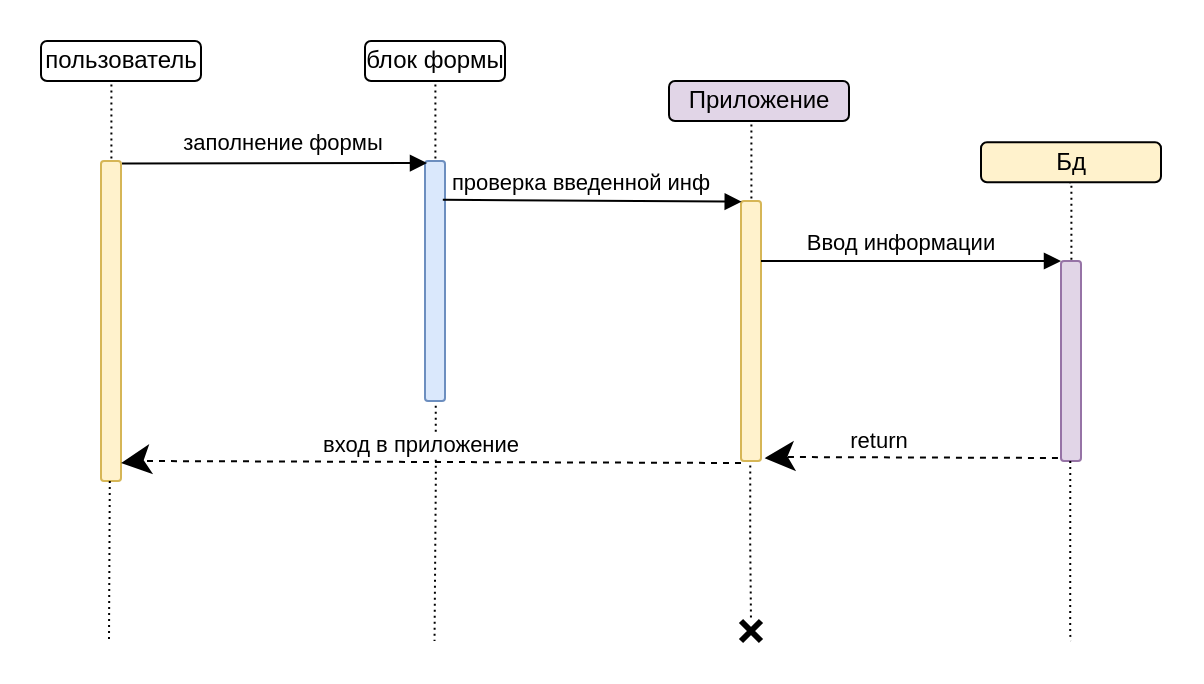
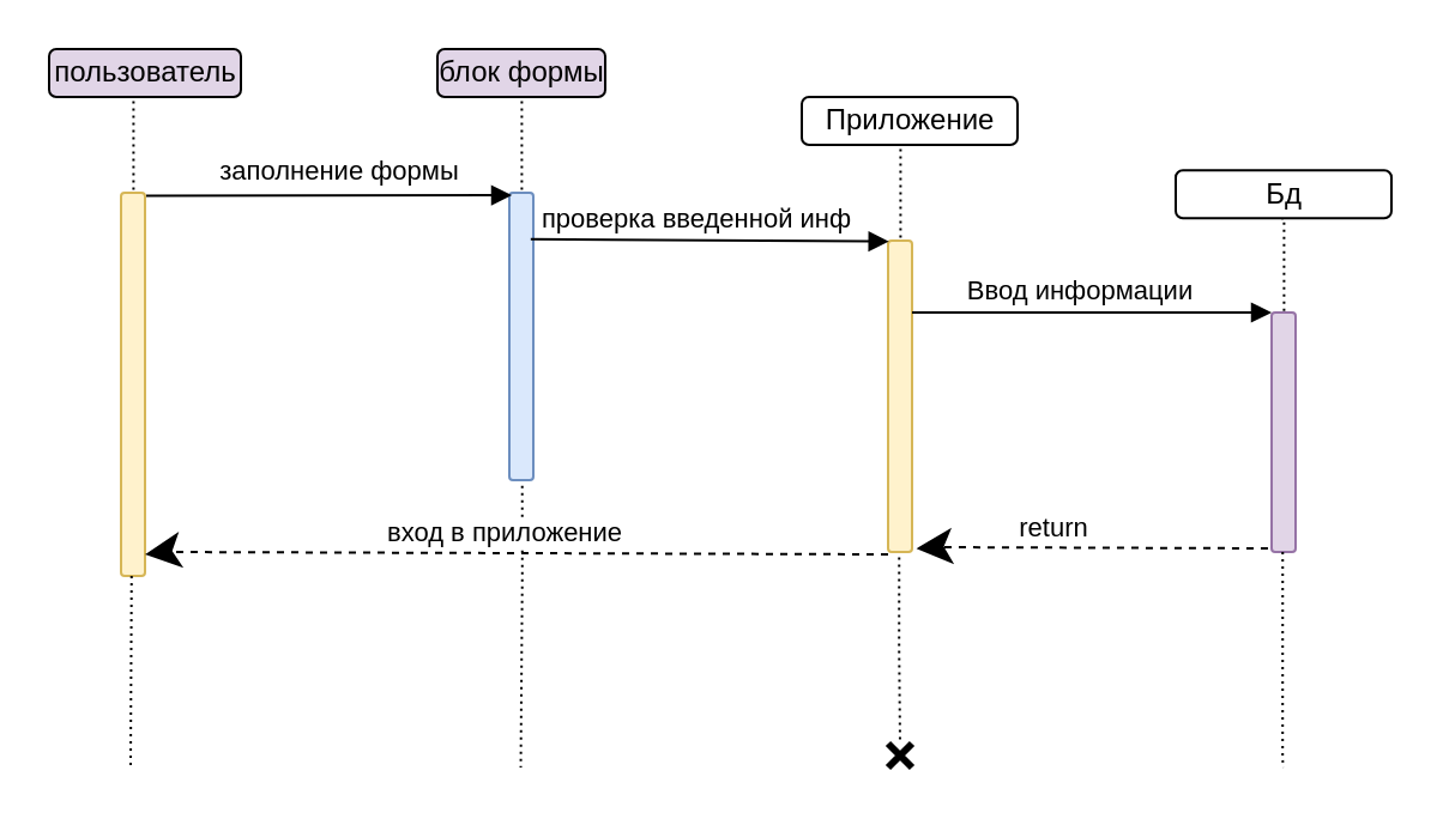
  <mxCell id="0" />
  <mxCell id="1" parent="0" />
  <mxCell id="2" value="" style="html=1;points=[];perimeter=orthogonalPerimeter;fillColor=#fff2cc;strokeColor=#d6b656;rounded=1;" vertex="1" parent="1"><mxGeometry x="50" y="80" width="10" height="160" as="geometry" /></mxCell>
  <mxCell id="3" value="" style="html=1;points=[];perimeter=orthogonalPerimeter;fillColor=#fff2cc;strokeColor=#d6b656;rounded=1;" vertex="1" parent="1"><mxGeometry x="370" y="100" width="10" height="130" as="geometry" /></mxCell>
  <mxCell id="4" value="" style="html=1;points=[];perimeter=orthogonalPerimeter;fillColor=#dae8fc;strokeColor=#6c8ebf;rounded=1;" vertex="1" parent="1"><mxGeometry x="212" y="80" width="10" height="120" as="geometry" /></mxCell>
  <mxCell id="5" value="" style="html=1;points=[];perimeter=orthogonalPerimeter;fillColor=#e1d5e7;strokeColor=#9673a6;rounded=1;" vertex="1" parent="1"><mxGeometry x="530" y="130" width="10" height="100" as="geometry" /></mxCell>
  <mxCell id="6" value="заполнение формы" style="html=1;verticalAlign=bottom;endArrow=block;rounded=0;exitX=1.051;exitY=0.008;exitDx=0;exitDy=0;exitPerimeter=0;" edge="1" source="2" parent="1"><mxGeometry x="0.054" y="1" width="80" relative="1" as="geometry"><mxPoint x="101" y="81" as="sourcePoint" /><mxPoint x="213" y="81" as="targetPoint" /><mxPoint as="offset" /></mxGeometry></mxCell>
  <mxCell id="7" value="проверка введенной инф" style="html=1;verticalAlign=bottom;endArrow=block;rounded=0;exitX=0.892;exitY=0.17;exitDx=0;exitDy=0;exitPerimeter=0;entryX=0.037;entryY=0.022;entryDx=0;entryDy=0;entryPerimeter=0;" edge="1" parent="1"><mxGeometry x="-0.075" width="80" relative="1" as="geometry"><mxPoint x="220.92" y="99.4" as="sourcePoint" /><mxPoint x="370.37" y="100.32" as="targetPoint" /><mxPoint as="offset" /></mxGeometry></mxCell>
  <mxCell id="8" value="Ввод информации" style="html=1;verticalAlign=bottom;endArrow=block;rounded=0;" edge="1" parent="1"><mxGeometry x="-0.067" width="80" relative="1" as="geometry"><mxPoint x="380" y="130" as="sourcePoint" /><mxPoint x="530" y="130" as="targetPoint" /><mxPoint as="offset" /></mxGeometry></mxCell>
  <mxCell id="9" value="" style="endArrow=classic;dashed=1;endFill=1;endSize=12;html=1;rounded=0;exitX=-0.152;exitY=0.985;exitDx=0;exitDy=0;exitPerimeter=0;entryX=1.184;entryY=0.989;entryDx=0;entryDy=0;entryPerimeter=0;" edge="1" source="5" target="3" parent="1"><mxGeometry width="160" relative="1" as="geometry"><mxPoint x="220" y="190" as="sourcePoint" /><mxPoint x="380" y="190" as="targetPoint" /><Array as="points"><mxPoint x="390" y="228" /></Array></mxGeometry></mxCell>
  <mxCell id="10" value="return" style="edgeLabel;html=1;align=center;verticalAlign=middle;resizable=0;points=[];" vertex="1" connectable="0" parent="9"><mxGeometry x="-0.14" y="2" relative="1" as="geometry"><mxPoint x="-27" y="-11" as="offset" /></mxGeometry></mxCell>
- <mxCell id="11" value="пользователь" style="html=1;rounded=1;" vertex="1" parent="1"><mxGeometry x="20" y="20" width="80" height="20" as="geometry" /></mxCell>
+ <mxCell id="11" value="пользователь" style="html=1;rounded=1;fillColor=#e1d5e7;" vertex="1" parent="1"><mxGeometry x="20" y="20" width="80" height="20" as="geometry" /></mxCell>
  <mxCell id="12" value="" style="endArrow=none;endFill=0;html=1;edgeStyle=orthogonalEdgeStyle;align=left;verticalAlign=top;rounded=0;dashed=1;dashPattern=1 2;exitX=0.5;exitY=1;exitDx=0;exitDy=0;entryX=0.62;entryY=-0.004;entryDx=0;entryDy=0;entryPerimeter=0;" edge="1" parent="1"><mxGeometry x="-1" relative="1" as="geometry"><mxPoint x="54" y="40" as="sourcePoint" /><mxPoint x="55.2" y="79.36" as="targetPoint" /><Array as="points"><mxPoint x="55" y="40" /></Array></mxGeometry></mxCell>
  <mxCell id="13" value="" style="endArrow=none;endFill=0;html=1;edgeStyle=orthogonalEdgeStyle;align=left;verticalAlign=top;rounded=0;dashed=1;dashPattern=1 2;exitX=0.5;exitY=1;exitDx=0;exitDy=0;entryX=0.62;entryY=-0.004;entryDx=0;entryDy=0;entryPerimeter=0;" edge="1" parent="1"><mxGeometry x="-1" relative="1" as="geometry"><mxPoint x="216" y="40" as="sourcePoint" /><mxPoint x="217.2" y="79.36" as="targetPoint" /><Array as="points"><mxPoint x="217" y="40" /></Array></mxGeometry></mxCell>
- <mxCell id="14" value="блок формы" style="html=1;rounded=1;" vertex="1" parent="1"><mxGeometry x="182" y="20" width="70" height="20" as="geometry" /></mxCell>
+ <mxCell id="14" value="блок формы" style="html=1;rounded=1;fillColor=#e1d5e7;" vertex="1" parent="1"><mxGeometry x="182" y="20" width="70" height="20" as="geometry" /></mxCell>
  <mxCell id="15" value="" style="endArrow=none;endFill=0;html=1;edgeStyle=orthogonalEdgeStyle;align=left;verticalAlign=top;rounded=0;dashed=1;dashPattern=1 2;exitX=0.5;exitY=1;exitDx=0;exitDy=0;entryX=0.62;entryY=-0.004;entryDx=0;entryDy=0;entryPerimeter=0;" edge="1" parent="1"><mxGeometry x="-1" relative="1" as="geometry"><mxPoint x="374" y="60" as="sourcePoint" /><mxPoint x="375.2" y="99.36" as="targetPoint" /><Array as="points"><mxPoint x="375" y="60" /></Array></mxGeometry></mxCell>
- <mxCell id="16" value="Приложение" style="html=1;rounded=1;fillColor=#e1d5e7;" vertex="1" parent="1"><mxGeometry x="334" y="40" width="90" height="20" as="geometry" /></mxCell>
+ <mxCell id="16" value="Приложение" style="html=1;rounded=1;" vertex="1" parent="1"><mxGeometry x="334" y="40" width="90" height="20" as="geometry" /></mxCell>
  <mxCell id="17" value="" style="endArrow=none;endFill=0;html=1;edgeStyle=orthogonalEdgeStyle;align=left;verticalAlign=top;rounded=0;dashed=1;dashPattern=1 2;exitX=0.5;exitY=1;exitDx=0;exitDy=0;entryX=0.62;entryY=-0.004;entryDx=0;entryDy=0;entryPerimeter=0;" edge="1" parent="1"><mxGeometry x="-1" relative="1" as="geometry"><mxPoint x="534" y="90.64" as="sourcePoint" /><mxPoint x="535.2" y="130" as="targetPoint" /><Array as="points"><mxPoint x="535" y="90.64" /></Array></mxGeometry></mxCell>
- <mxCell id="18" value="Бд" style="html=1;rounded=1;fillColor=#fff2cc;" vertex="1" parent="1"><mxGeometry x="490" y="70.64" width="90" height="20" as="geometry" /></mxCell>
+ <mxCell id="18" value="Бд" style="html=1;rounded=1;" vertex="1" parent="1"><mxGeometry x="490" y="70.64" width="90" height="20" as="geometry" /></mxCell>
  <mxCell id="19" value="" style="endArrow=none;endFill=0;html=1;edgeStyle=orthogonalEdgeStyle;align=left;verticalAlign=top;rounded=0;dashed=1;dashPattern=1 2;exitX=0.5;exitY=1;exitDx=0;exitDy=0;" edge="1" parent="1"><mxGeometry x="-1" relative="1" as="geometry"><mxPoint x="54.39" y="240" as="sourcePoint" /><mxPoint x="54" y="320" as="targetPoint" /><Array as="points"><mxPoint x="55.39" y="240" /></Array></mxGeometry></mxCell>
  <mxCell id="20" value="" style="endArrow=none;endFill=0;html=1;edgeStyle=orthogonalEdgeStyle;align=left;verticalAlign=top;rounded=0;dashed=1;dashPattern=1 2;exitX=0.537;exitY=1.02;exitDx=0;exitDy=0;exitPerimeter=0;" edge="1" source="4" parent="1"><mxGeometry x="-1" relative="1" as="geometry"><mxPoint x="217.15" y="240" as="sourcePoint" /><mxPoint x="216.76" y="320" as="targetPoint" /><Array as="points"><mxPoint x="217" y="240" /><mxPoint x="217" y="240" /></Array></mxGeometry></mxCell>
  <mxCell id="21" value="" style="endArrow=none;endFill=0;html=1;edgeStyle=orthogonalEdgeStyle;align=left;verticalAlign=top;rounded=0;dashed=1;dashPattern=1 2;exitX=0.463;exitY=1.017;exitDx=0;exitDy=0;exitPerimeter=0;" edge="1" parent="1"><mxGeometry x="-1" relative="1" as="geometry"><mxPoint x="534.63" y="230" as="sourcePoint" /><mxPoint x="535" y="320" as="targetPoint" /><Array as="points"><mxPoint x="535" y="316.98" /></Array></mxGeometry></mxCell>
  <mxCell id="22" value="" style="shape=umlDestroy;whiteSpace=wrap;html=1;strokeWidth=3;rounded=1;" vertex="1" parent="1"><mxGeometry x="370" y="310" width="10" height="10" as="geometry" /></mxCell>
  <mxCell id="23" value="" style="endArrow=none;endFill=0;html=1;edgeStyle=orthogonalEdgeStyle;align=left;verticalAlign=top;rounded=0;dashed=1;dashPattern=1 2;exitX=0.463;exitY=1.017;exitDx=0;exitDy=0;exitPerimeter=0;" edge="1" source="3" target="22" parent="1"><mxGeometry x="-1" relative="1" as="geometry"><mxPoint x="374.63" y="161.02" as="sourcePoint" /><mxPoint x="375" y="320" as="targetPoint" /><Array as="points" /></mxGeometry></mxCell>
  <mxCell id="24" value="" style="endArrow=classic;dashed=1;endFill=1;endSize=12;html=1;rounded=0;entryX=1.184;entryY=0.989;entryDx=0;entryDy=0;entryPerimeter=0;" edge="1" parent="1"><mxGeometry width="160" relative="1" as="geometry"><mxPoint x="370" y="231" as="sourcePoint" /><mxPoint x="60" y="231" as="targetPoint" /><Array as="points"><mxPoint x="68" y="230" /></Array></mxGeometry></mxCell>
  <mxCell id="25" value="вход в приложение" style="edgeLabel;html=1;align=center;verticalAlign=middle;resizable=0;points=[];" vertex="1" connectable="0" parent="24"><mxGeometry x="-0.14" y="2" relative="1" as="geometry"><mxPoint x="-27" y="-11" as="offset" /></mxGeometry></mxCell>
